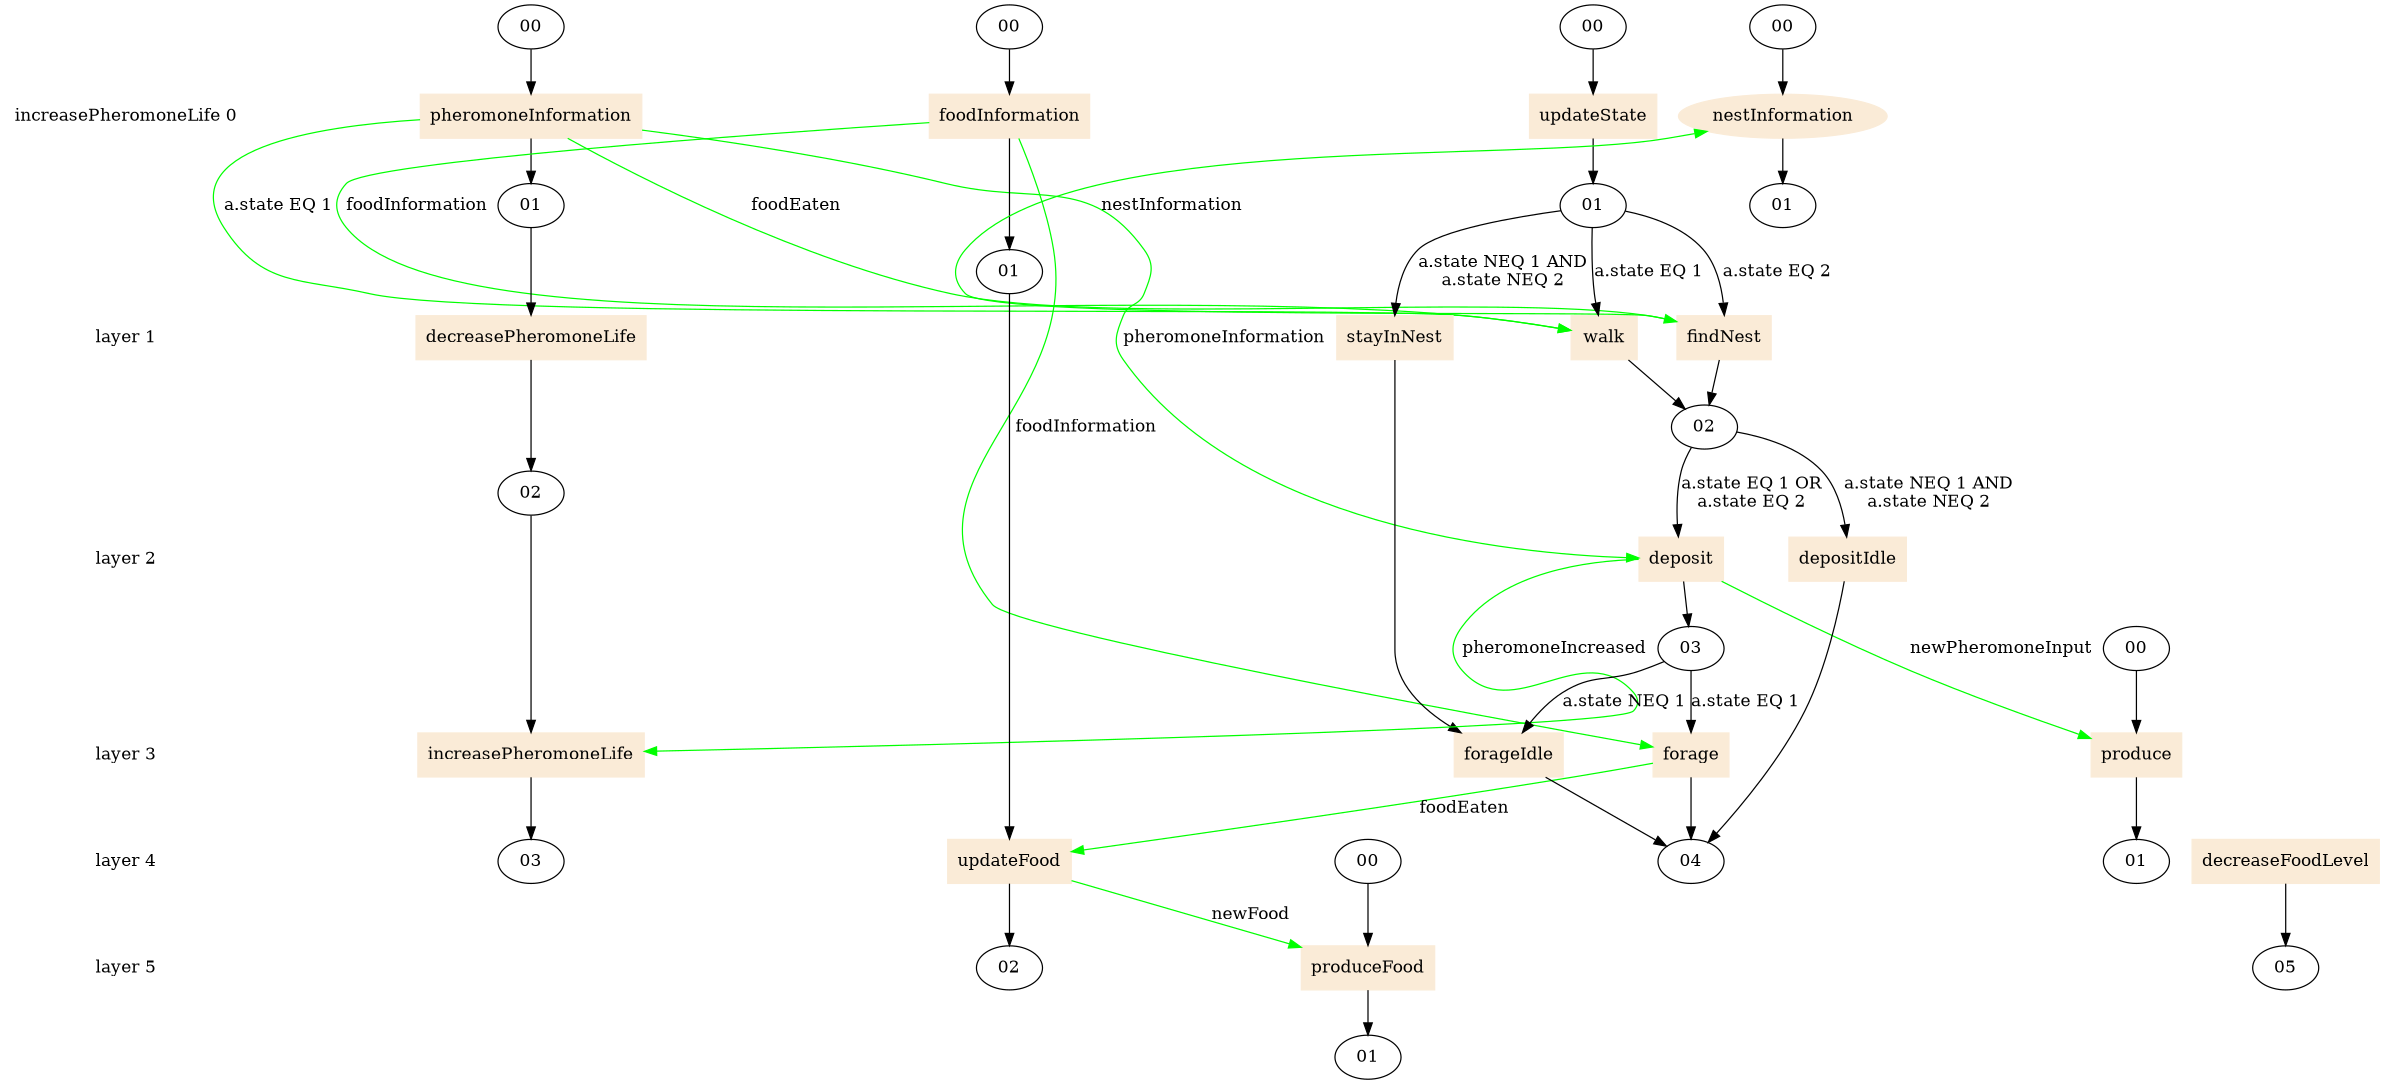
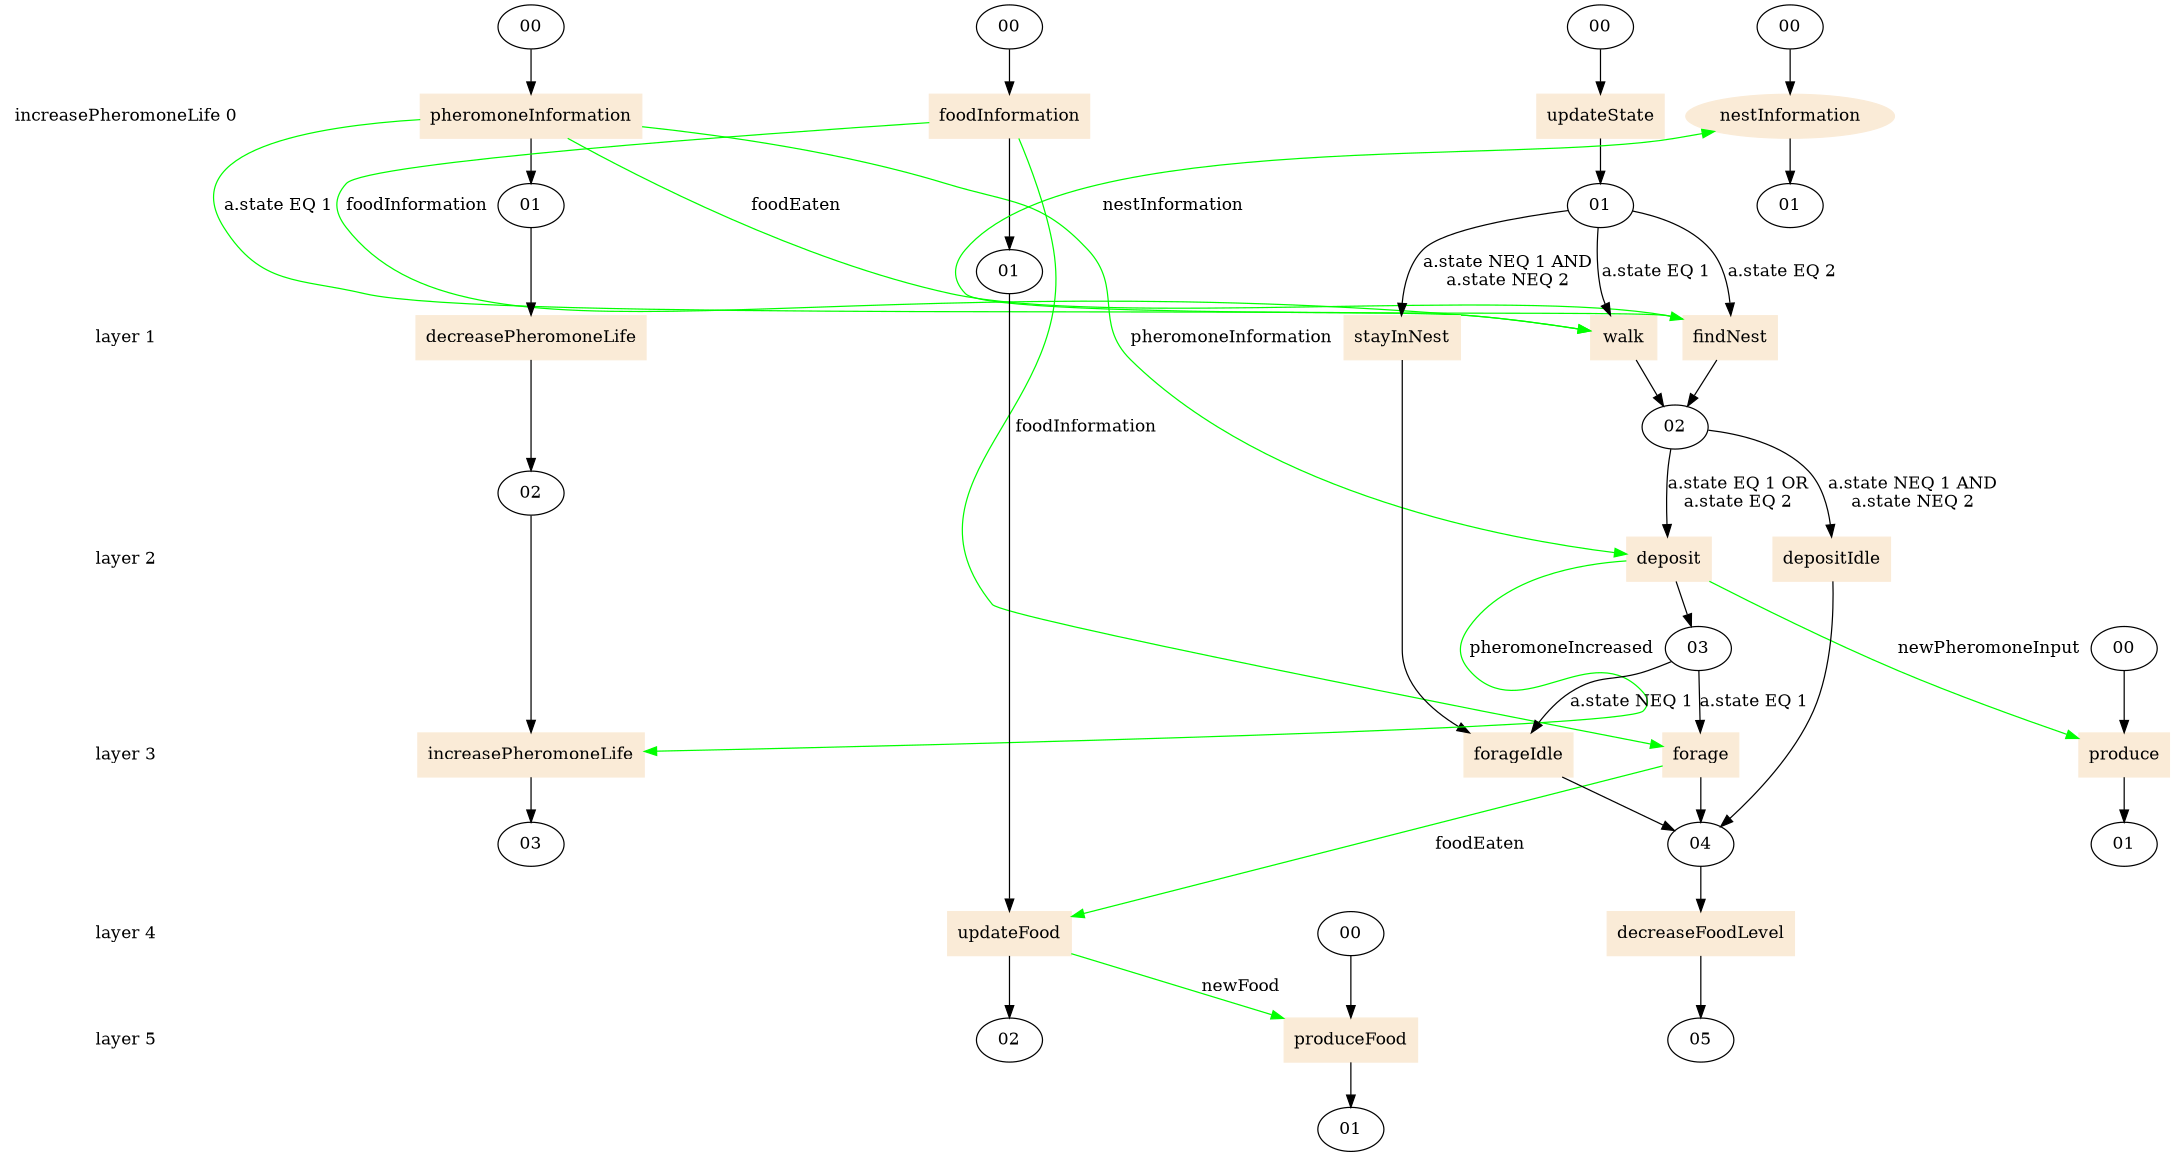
  digraph {
    rankdir=TB
    n1 [label="increasePheromoneLife 0" shape=plaintext]
    n2 [color=antiquewhite label=updateState shape=box style=filled]
    n3 [color=antiquewhite label=pheromoneInformation shape=box style=filled]
    n4 [color=antiquewhite label=nestInformation shape=ellipse style=filled]
    n5 [color=antiquewhite label=foodInformation shape=box style=filled]
    n6 [label="layer 1" shape=plaintext]
    n7 [color=antiquewhite label=stayInNest shape=box style=filled]
    n8 [color=antiquewhite label=walk shape=box style=filled]
    n9 [color=antiquewhite label=findNest shape=box style=filled]
    n10 [color=antiquewhite label=decreasePheromoneLife shape=box style=filled]
    n11 [label="layer 2" shape=plaintext]
    n12 [color=antiquewhite label=deposit shape=box style=filled]
    n13 [color=antiquewhite label=depositIdle shape=box style=filled]
    n14 [label="layer 3" shape=plaintext]
    n15 [color=antiquewhite label=forage shape=box style=filled]
    n16 [color=antiquewhite label=forageIdle shape=box style=filled]
    n17 [color=antiquewhite label=increasePheromoneLife shape=box style=filled]
    n18 [color=antiquewhite label=produce shape=box style=filled]
    n19 [label="layer 4" shape=plaintext]
    n20 [color=antiquewhite label=decreaseFoodLevel shape=box style=filled]
    n21 [color=antiquewhite label=updateFood shape=box style=filled]
    n22 [label="layer 5" shape=plaintext]
    n23 [color=antiquewhite label=produceFood shape=box style=filled]
    n24 [label=01]
    n25 [label=01]
    n26 [label=01]
    n27 [label=01]
    n28 [label=02]
    n29 [label=02]
    n30 [label=03]
    n31 [label=04]
    n32 [label=03]
    n33 [label=01]
    n34 [label=05]
    n35 [label=02]
    n36 [label=01]
    n37 [label=00]
    n38 [label=00]
    n39 [label=00]
    n40 [label=00]
    n41 [label=00]
    n42 [label=00]
    subgraph sub_1 {
      rank=same
      n1
      n2
      n3
      n4
      n5
    }
    subgraph sub_2 {
      rank=same
      n6
      n7
      n8
      n9
      n10
    }
    subgraph sub_3 {
      rank=same
      n11
      n12
      n13
    }
    subgraph sub_4 {
      rank=same
      n14
      n15
      n16
      n17
      n18
    }
    subgraph sub_5 {
      rank=same
      n19
      n20
      n21
    }
    subgraph sub_6 {
      rank=same
      n22
      n23
    }
    n1 -> n6 [style=invis]
    n2 -> n24
    n3 -> n8 [color="#00ff00" constraint=false label="a.state EQ 1"]
    n3 -> n9 [color="#00ff00" constraint=false label=foodEaten]
    n3 -> n12 [color="#00ff00" constraint=false label=pheromoneInformation]
    n3 -> n25
    n4 -> n26
    n5 -> n8 [color="#00ff00" constraint=false label=foodInformation]
    n5 -> n15 [color="#00ff00" constraint=false label=foodInformation]
    n5 -> n27
    n6 -> n11 [style=invis]
    n7 -> n16
    n8 -> n28
    n9 -> n4 [color="#00ff00" constraint=false label=nestInformation]
    n9 -> n28
    n10 -> n29
    n11 -> n14 [style=invis]
    n12 -> n17 [color="#00ff00" constraint=false label=pheromoneIncreased]
    n12 -> n18 [color="#00ff00" constraint=false label=newPheromoneInput]
    n12 -> n30
    n13 -> n31
    n14 -> n19 [style=invis]
    n15 -> n21 [color="#00ff00" constraint=false label=foodEaten]
    n15 -> n31
    n16 -> n31
    n17 -> n32
    n18 -> n33
    n19 -> n22 [style=invis]
    n20 -> n34
    n21 -> n23 [color="#00ff00" constraint=false label=newFood]
    n21 -> n35
    n23 -> n36
    n24 -> n7 [label="a.state NEQ 1 AND\na.state NEQ 2"]
    n24 -> n8 [label="a.state EQ 1"]
    n24 -> n9 [label="a.state EQ 2"]
    n25 -> n10
    n27 -> n21
    n28 -> n12 [label="a.state EQ 1 OR\na.state EQ 2"]
    n28 -> n13 [label="a.state NEQ 1 AND\na.state NEQ 2"]
    n29 -> n17
    n30 -> n15 [label="a.state EQ 1"]
    n30 -> n16 [label="a.state NEQ 1"]
+   n31 -> n20
    n37 -> n2
    n38 -> n3
    n39 -> n18
    n40 -> n23
    n41 -> n4
    n42 -> n5
  }
